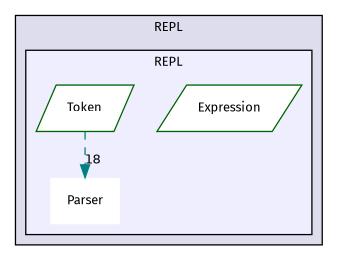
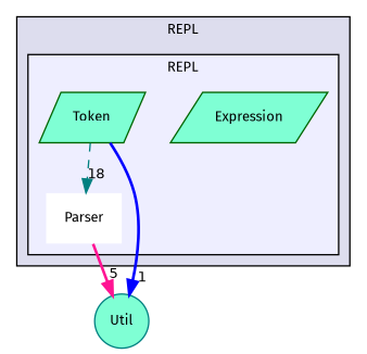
  digraph {
    compound=true
    fontname="Fira Sans"
    node [color=darkgreen fillcolor=white fontname="Fira Sans" fontsize=10 shape=parallelogram style=filled]
    edge [fontname="Fira Sans" labeldistance=1.5 labelfontname=Helvetica labelfontsize=10 style=bold]
    n1 [label=Parser shape=plaintext]
-   n2 [label=Expression]
-   n3 [label=Token]
+   n2 [fillcolor=aquamarine label=Expression]
+   n3 [fillcolor=aquamarine label=Token]
+   n4 [color=teal fillcolor=aquamarine label=Util shape=circle]
    subgraph cluster_1 {
      bgcolor="#ddddee"
      fontsize=10
      label=REPL
      pencolor=black
      subgraph cluster_2 {
        bgcolor="#eeeeff"
        fontsize=10
        label=REPL
        pencolor=black
        n1
        n2
        n3
      }
    }
+   n1 -> n4 [color=deeppink headlabel=5]
    n3 -> n1 [color=teal headlabel=18 style=dashed]
+   n3 -> n4 [color=blue headlabel=1]
  }
